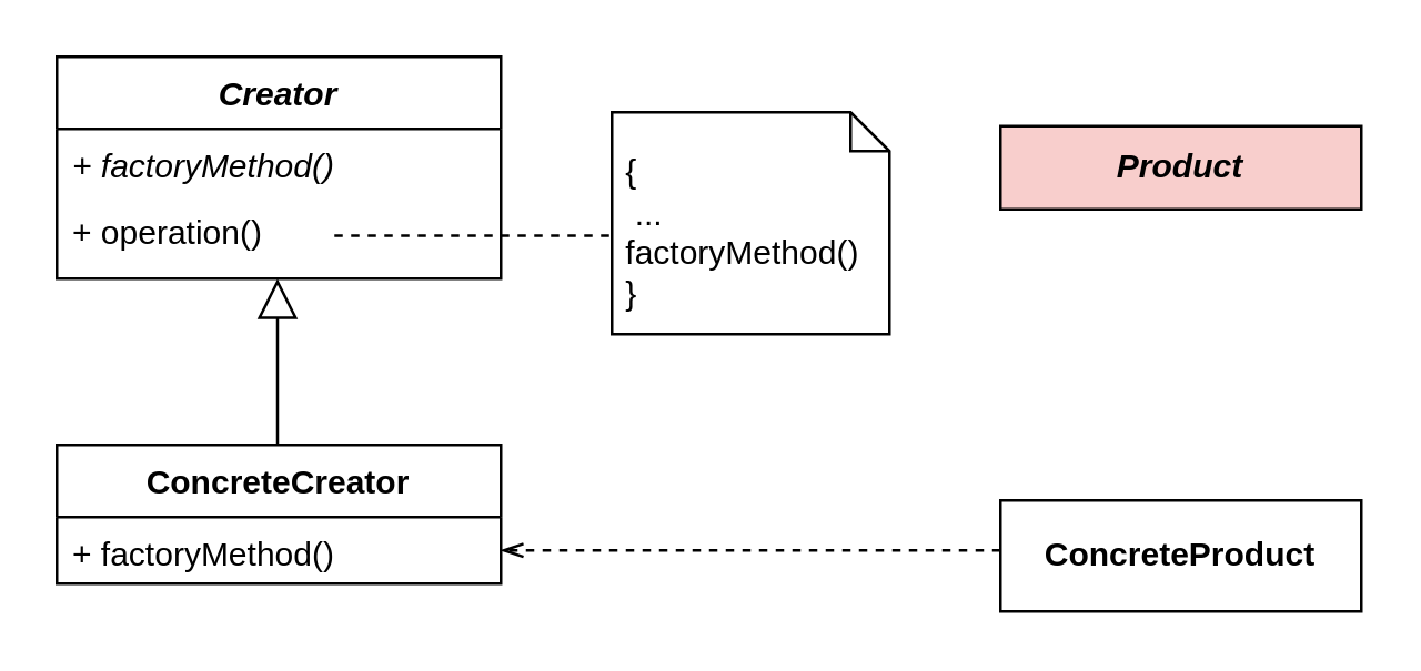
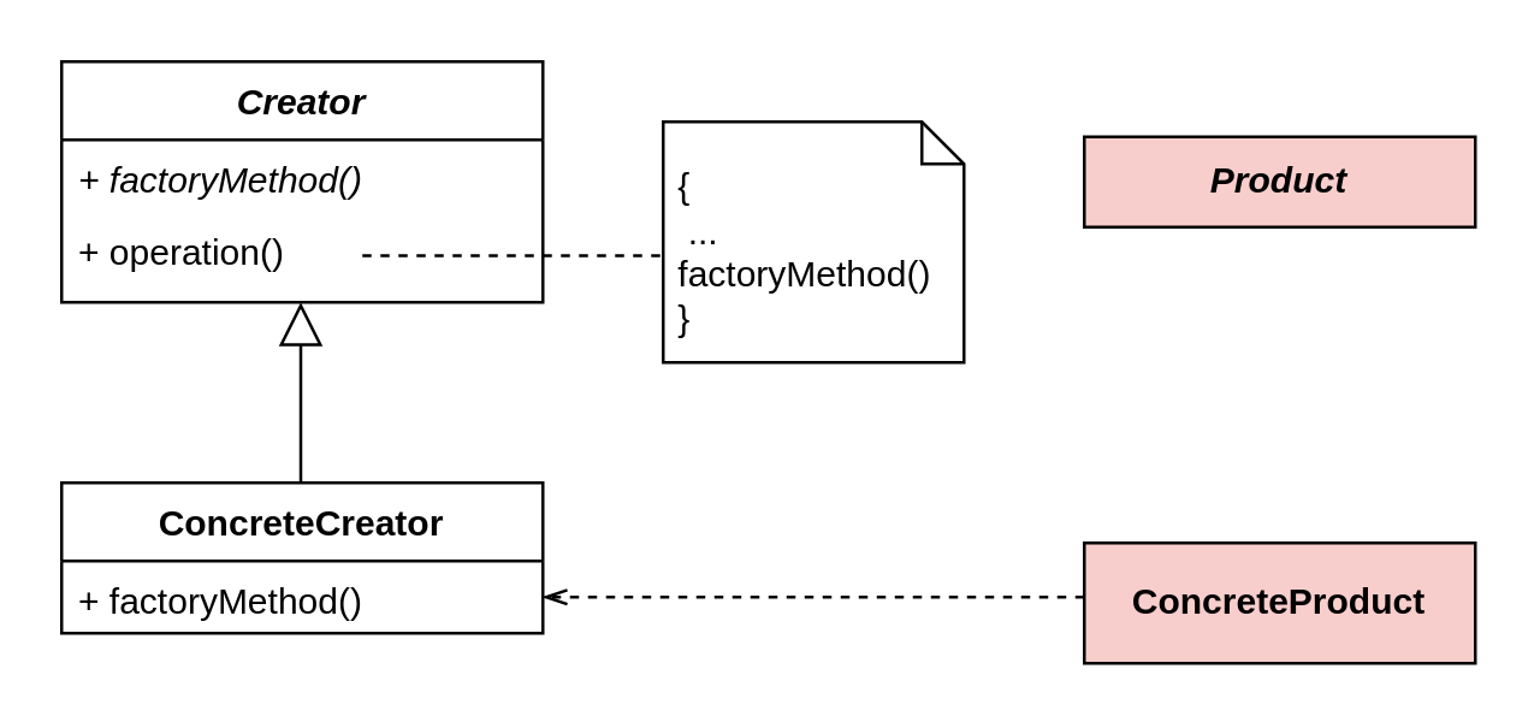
  <mxCell id="0" />
  <mxCell id="1" parent="0" />
  <mxCell id="2" value="Creator" style="swimlane;fontStyle=3;align=center;verticalAlign=top;childLayout=stackLayout;horizontal=1;startSize=26;horizontalStack=0;resizeParent=1;resizeParentMax=0;resizeLast=0;collapsible=1;marginBottom=0;" parent="1" vertex="1"><mxGeometry x="20" y="20" width="160" height="80" as="geometry" /></mxCell>
  <mxCell id="3" value="+ factoryMethod()&#10;" style="text;strokeColor=none;fillColor=none;align=left;verticalAlign=top;spacingLeft=4;spacingRight=4;overflow=hidden;rotatable=0;points=[[0,0.5],[1,0.5]];portConstraint=eastwest;fontStyle=2" parent="2" vertex="1"><mxGeometry y="26" width="160" height="24" as="geometry" /></mxCell>
  <mxCell id="4" value="" style="endArrow=none;dashed=1;html=1;" parent="2" edge="1"><mxGeometry width="50" height="50" relative="1" as="geometry"><mxPoint x="100" y="64.5" as="sourcePoint" /><mxPoint x="200" y="64.5" as="targetPoint" /></mxGeometry></mxCell>
  <mxCell id="5" value="+ operation()&#10;" style="text;strokeColor=none;fillColor=none;align=left;verticalAlign=top;spacingLeft=4;spacingRight=4;overflow=hidden;rotatable=0;points=[[0,0.5],[1,0.5]];portConstraint=eastwest;fontStyle=0" vertex="1" parent="2"><mxGeometry y="50" width="160" height="30" as="geometry" /></mxCell>
  <mxCell id="6" value="ConcreteCreator" style="swimlane;fontStyle=1;align=center;verticalAlign=top;childLayout=stackLayout;horizontal=1;startSize=26;horizontalStack=0;resizeParent=1;resizeParentMax=0;resizeLast=0;collapsible=1;marginBottom=0;" parent="1" vertex="1"><mxGeometry x="20" y="160" width="160" height="50" as="geometry" /></mxCell>
  <mxCell id="7" value="+ factoryMethod()" style="text;strokeColor=none;fillColor=none;align=left;verticalAlign=top;spacingLeft=4;spacingRight=4;overflow=hidden;rotatable=0;points=[[0,0.5],[1,0.5]];portConstraint=eastwest;" parent="6" vertex="1"><mxGeometry y="26" width="160" height="24" as="geometry" /></mxCell>
- <mxCell id="8" value="&lt;b&gt;ConcreteProduct&lt;/b&gt;" style="rounded=0;whiteSpace=wrap;html=1;" parent="1" vertex="1"><mxGeometry x="360" y="180" width="130" height="40" as="geometry" /></mxCell>
+ <mxCell id="8" value="&lt;b&gt;ConcreteProduct&lt;/b&gt;" style="rounded=0;whiteSpace=wrap;html=1;fillColor=#f8cecc;" parent="1" vertex="1"><mxGeometry x="360" y="180" width="130" height="40" as="geometry" /></mxCell>
  <mxCell id="9" value="" style="endArrow=block;endFill=0;endSize=12;html=1;entryX=0.5;entryY=1;entryDx=0;entryDy=0;exitX=0.5;exitY=0;exitDx=0;exitDy=0;" parent="1" edge="1"><mxGeometry width="160" relative="1" as="geometry"><mxPoint x="99.5" y="160" as="sourcePoint" /><mxPoint x="99.5" y="100" as="targetPoint" /></mxGeometry></mxCell>
  <mxCell id="10" value="&lt;div&gt;&amp;nbsp;&lt;/div&gt;&lt;div&gt;&amp;nbsp;{&lt;/div&gt;&lt;div&gt;&amp;nbsp; ...&lt;/div&gt;&lt;div&gt;&amp;nbsp;factoryMethod()&lt;/div&gt;&lt;div&gt;&amp;nbsp;}&lt;br&gt;&lt;/div&gt;" style="shape=note;whiteSpace=wrap;html=1;size=14;verticalAlign=top;align=left;spacingTop=-6;" parent="1" vertex="1"><mxGeometry x="220" y="40" width="100" height="80" as="geometry" /></mxCell>
  <mxCell id="11" value="&lt;i&gt;&lt;b&gt;Product&lt;/b&gt;&lt;/i&gt;" style="rounded=0;whiteSpace=wrap;html=1;fillColor=#f8cecc;" vertex="1" parent="1"><mxGeometry x="360" y="45" width="130" height="30" as="geometry" /></mxCell>
  <mxCell id="12" value="" style="endArrow=openThin;html=1;entryX=1;entryY=0.5;entryDx=0;entryDy=0;dashed=1;endFill=0;" edge="1" parent="1" target="7"><mxGeometry width="50" height="50" relative="1" as="geometry"><mxPoint x="360" y="198" as="sourcePoint" /><mxPoint x="200" y="198" as="targetPoint" /></mxGeometry></mxCell>
